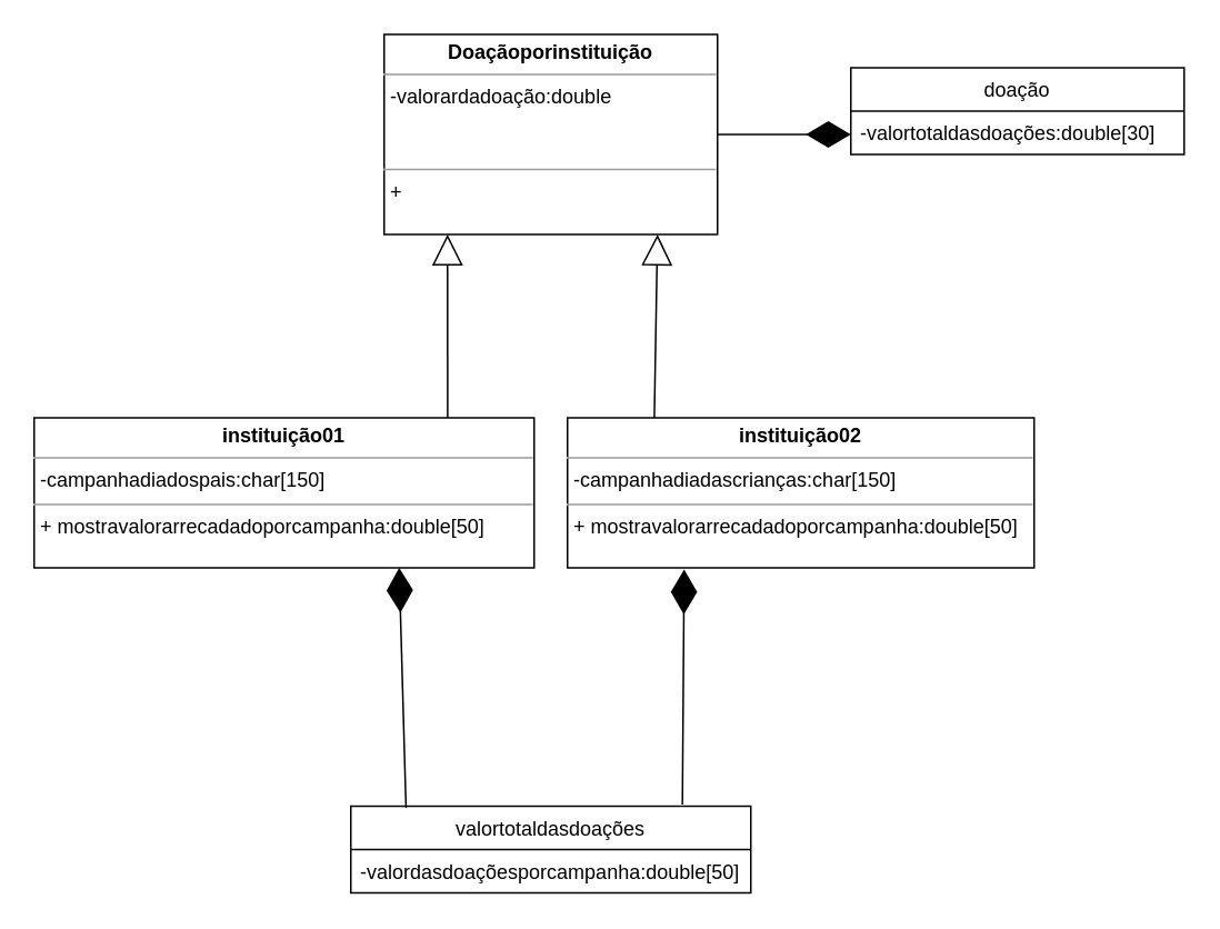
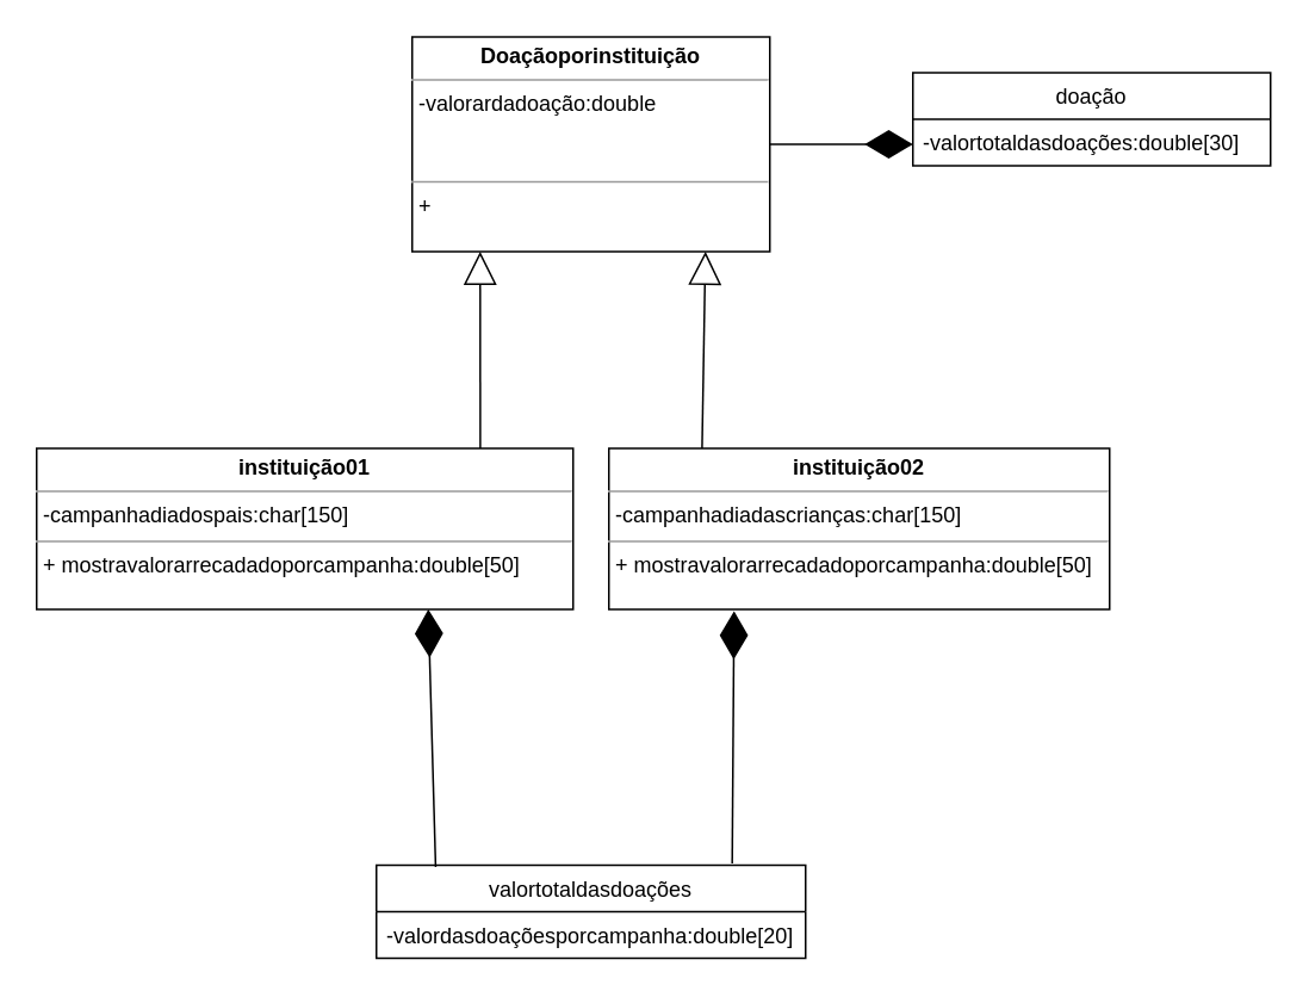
  <mxCell id="0" />
  <mxCell id="1" parent="0" />
  <mxCell id="2" value="" style="endArrow=block;endSize=16;endFill=0;html=1;exitX=0.827;exitY=0;exitDx=0;exitDy=0;exitPerimeter=0;" parent="1" source="5" edge="1"><mxGeometry x="-0.153" y="-28" width="160" relative="1" as="geometry"><mxPoint x="100" y="330" as="sourcePoint" /><mxPoint x="268" y="140" as="targetPoint" /><Array as="points" /><mxPoint as="offset" /></mxGeometry></mxCell>
  <mxCell id="3" value="" style="endArrow=block;endSize=16;endFill=0;html=1;entryX=0.82;entryY=1;entryDx=0;entryDy=0;entryPerimeter=0;exitX=0.186;exitY=0.022;exitDx=0;exitDy=0;exitPerimeter=0;" parent="1" source="6" target="4" edge="1"><mxGeometry x="-0.153" y="-28" width="160" relative="1" as="geometry"><mxPoint x="318" y="220" as="sourcePoint" /><mxPoint x="317.94" y="254.988" as="targetPoint" /><Array as="points" /><mxPoint as="offset" /></mxGeometry></mxCell>
  <mxCell id="4" value="&lt;p style=&quot;margin: 0px ; margin-top: 4px ; text-align: center&quot;&gt;&lt;b&gt;Doaçãoporinstituição&lt;/b&gt;&lt;/p&gt;&lt;hr size=&quot;1&quot;&gt;&lt;p style=&quot;margin: 0px ; margin-left: 4px&quot;&gt;-valorardadoação:double&lt;/p&gt;&lt;p style=&quot;margin: 0px ; margin-left: 4px&quot;&gt;&lt;br&gt;&lt;/p&gt;&lt;p style=&quot;margin: 0px ; margin-left: 4px&quot;&gt;&lt;br&gt;&lt;/p&gt;&lt;hr size=&quot;1&quot;&gt;&lt;p style=&quot;margin: 0px ; margin-left: 4px&quot;&gt;+&amp;nbsp;&lt;/p&gt;" style="verticalAlign=top;align=left;overflow=fill;fontSize=12;fontFamily=Helvetica;html=1;" parent="1" vertex="1"><mxGeometry x="230" y="20" width="200" height="120" as="geometry" /></mxCell>
  <mxCell id="5" value="&lt;p style=&quot;margin: 0px ; margin-top: 4px ; text-align: center&quot;&gt;&lt;b&gt;instituição01&lt;/b&gt;&lt;/p&gt;&lt;hr size=&quot;1&quot;&gt;&lt;p style=&quot;margin: 0px ; margin-left: 4px&quot;&gt;-campanhadiadospais:char[150]&lt;/p&gt;&lt;hr size=&quot;1&quot;&gt;&lt;p style=&quot;margin: 0px ; margin-left: 4px&quot;&gt;+ mostravalorarrecadadoporcampanha:double[50]&lt;br&gt;&lt;/p&gt;" style="verticalAlign=top;align=left;overflow=fill;fontSize=12;fontFamily=Helvetica;html=1;" parent="1" vertex="1"><mxGeometry x="20" y="250" width="300" height="90" as="geometry" /></mxCell>
  <mxCell id="6" value="&lt;p style=&quot;margin: 0px ; margin-top: 4px ; text-align: center&quot;&gt;&lt;b&gt;instituição02&lt;/b&gt;&lt;/p&gt;&lt;hr size=&quot;1&quot;&gt;&lt;p style=&quot;margin: 0px ; margin-left: 4px&quot;&gt;-campanhadiadascrianças:char[150]&lt;/p&gt;&lt;hr size=&quot;1&quot;&gt;&lt;p style=&quot;margin: 0px ; margin-left: 4px&quot;&gt;+ mostravalorarrecadadoporcampanha:double[50]&lt;/p&gt;" style="verticalAlign=top;align=left;overflow=fill;fontSize=12;fontFamily=Helvetica;html=1;" parent="1" vertex="1"><mxGeometry x="340" y="250" width="280" height="90" as="geometry" /></mxCell>
  <mxCell id="7" value="" style="endArrow=diamondThin;endFill=1;endSize=24;html=1;exitX=1;exitY=0.5;exitDx=0;exitDy=0;" parent="1" source="4" edge="1"><mxGeometry width="160" relative="1" as="geometry"><mxPoint x="370" y="200" as="sourcePoint" /><mxPoint x="510" y="80" as="targetPoint" /><Array as="points"><mxPoint x="510" y="80" /></Array></mxGeometry></mxCell>
  <mxCell id="8" value="doação" style="swimlane;fontStyle=0;childLayout=stackLayout;horizontal=1;startSize=26;fillColor=none;horizontalStack=0;resizeParent=1;resizeParentMax=0;resizeLast=0;collapsible=1;marginBottom=0;" parent="1" vertex="1"><mxGeometry x="510" y="40" width="200" height="52" as="geometry" /></mxCell>
  <mxCell id="9" value="-valortotaldasdoações:double[30]" style="text;strokeColor=none;fillColor=none;align=left;verticalAlign=top;spacingLeft=4;spacingRight=4;overflow=hidden;rotatable=0;points=[[0,0.5],[1,0.5]];portConstraint=eastwest;" parent="8" vertex="1"><mxGeometry y="26" width="200" height="26" as="geometry" /></mxCell>
  <mxCell id="10" value="valortotaldasdoações" style="swimlane;fontStyle=0;childLayout=stackLayout;horizontal=1;startSize=26;fillColor=none;horizontalStack=0;resizeParent=1;resizeParentMax=0;resizeLast=0;collapsible=1;marginBottom=0;" parent="1" vertex="1"><mxGeometry x="210" y="483" width="240" height="52" as="geometry" /></mxCell>
- <mxCell id="11" value="-valordasdoaçõesporcampanha:double[50]" style="text;strokeColor=none;fillColor=none;align=left;verticalAlign=top;spacingLeft=4;spacingRight=4;overflow=hidden;rotatable=0;points=[[0,0.5],[1,0.5]];portConstraint=eastwest;" parent="10" vertex="1"><mxGeometry y="26" width="240" height="26" as="geometry" /></mxCell>
+ <mxCell id="11" value="-valordasdoaçõesporcampanha:double[20]" style="text;strokeColor=none;fillColor=none;align=left;verticalAlign=top;spacingLeft=4;spacingRight=4;overflow=hidden;rotatable=0;points=[[0,0.5],[1,0.5]];portConstraint=eastwest;" parent="10" vertex="1"><mxGeometry y="26" width="240" height="26" as="geometry" /></mxCell>
  <mxCell id="12" value="" style="endArrow=diamondThin;endFill=1;endSize=24;html=1;exitX=0.138;exitY=0.019;exitDx=0;exitDy=0;entryX=0.73;entryY=1;entryDx=0;entryDy=0;entryPerimeter=0;exitPerimeter=0;" parent="1" source="10" target="5" edge="1"><mxGeometry width="160" relative="1" as="geometry"><mxPoint x="360" y="500" as="sourcePoint" /><mxPoint x="250" y="350" as="targetPoint" /></mxGeometry></mxCell>
  <mxCell id="13" value="" style="endArrow=diamondThin;endFill=1;endSize=24;html=1;exitX=0.829;exitY=-0.019;exitDx=0;exitDy=0;exitPerimeter=0;" parent="1" source="10" edge="1"><mxGeometry width="160" relative="1" as="geometry"><mxPoint x="410" y="480" as="sourcePoint" /><mxPoint x="410" y="341" as="targetPoint" /></mxGeometry></mxCell>
